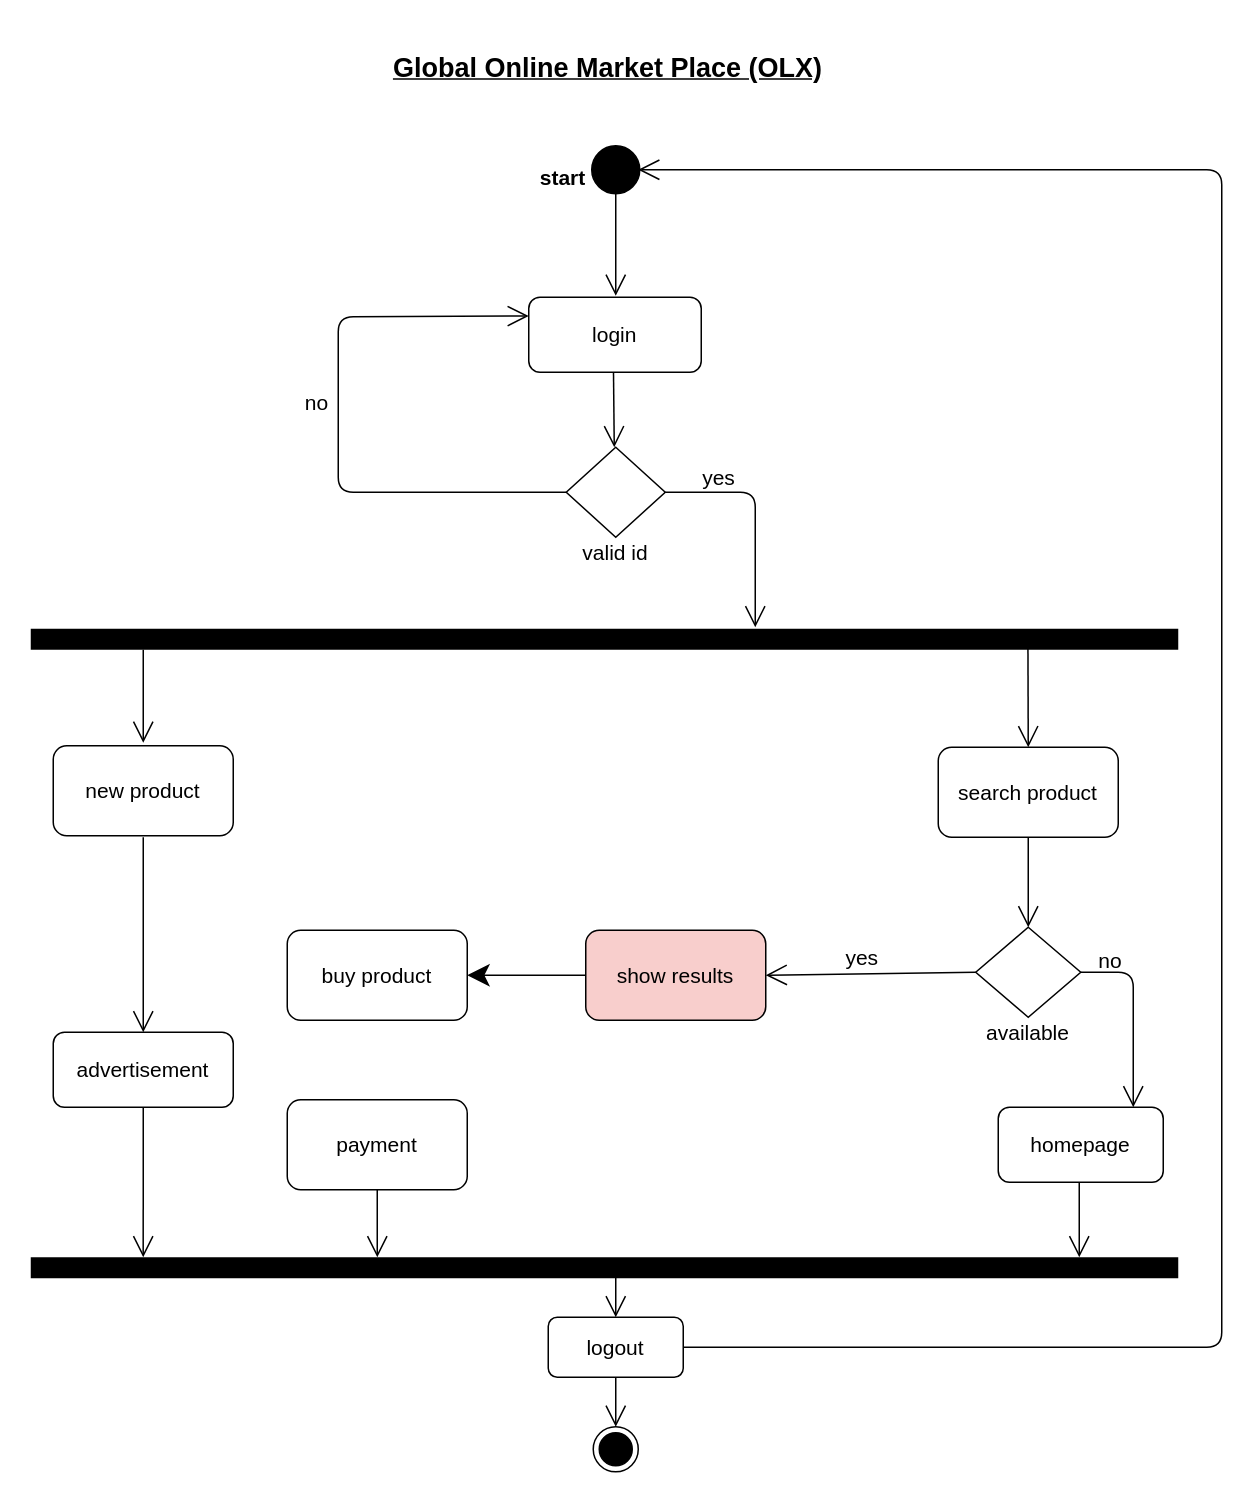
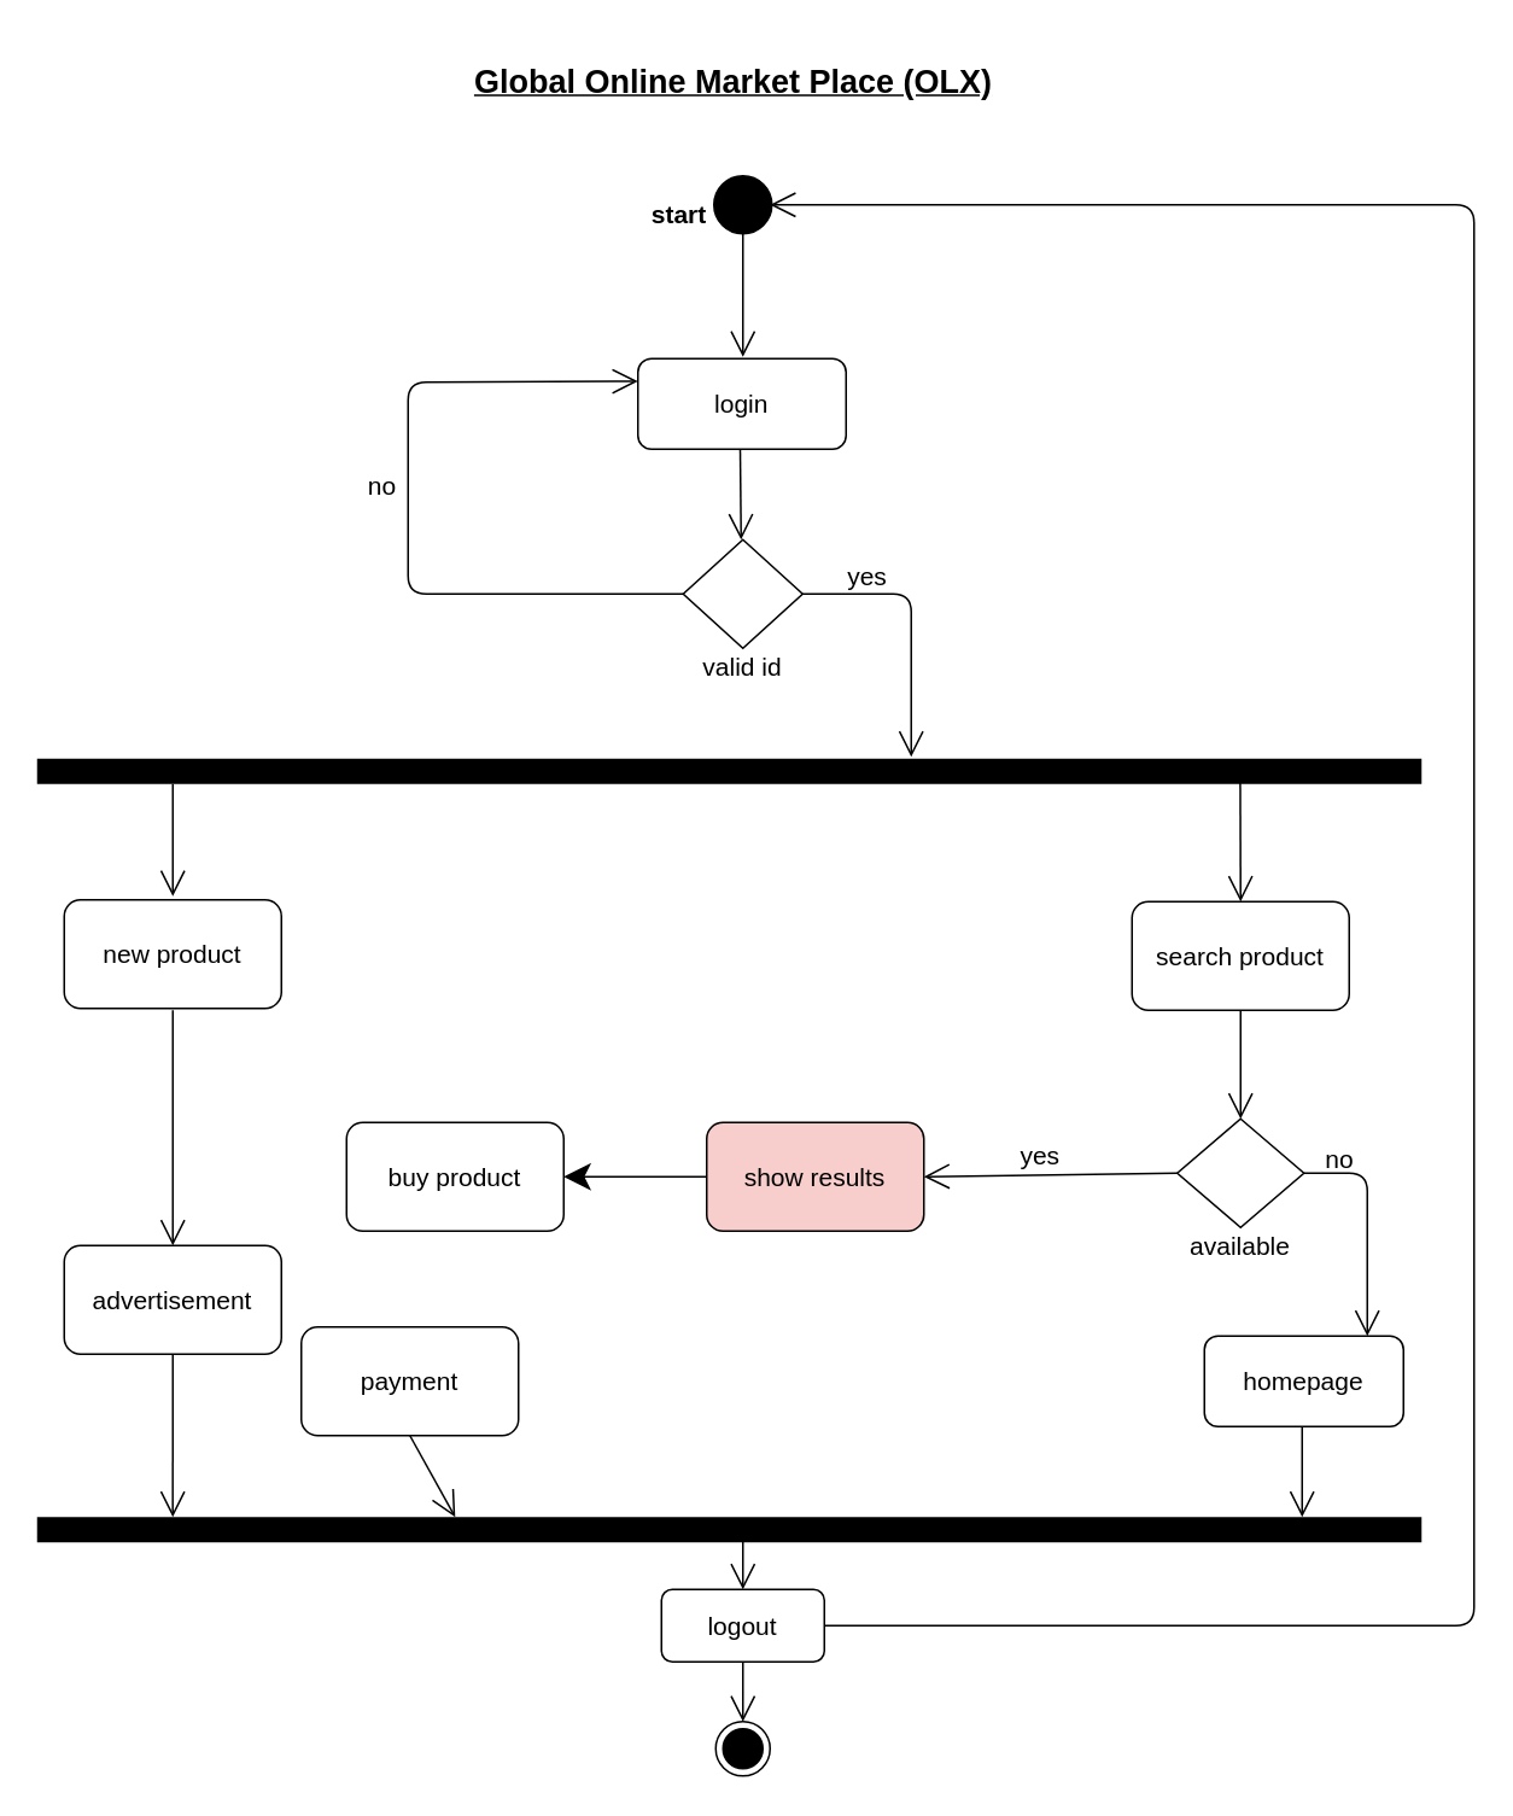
  <mxCell id="0" />
  <mxCell id="1" parent="0" />
  <mxCell id="2" value="&lt;span style=&quot;text-align: left&quot;&gt;&lt;font style=&quot;font-size: 18px&quot;&gt;&lt;b&gt;&lt;u&gt;Global Online Market Place (OLX)&lt;/u&gt;&lt;/b&gt;&lt;/font&gt;&lt;/span&gt;" style="text;html=1;strokeColor=none;fillColor=none;align=center;verticalAlign=middle;whiteSpace=wrap;rounded=0;" vertex="1" parent="1"><mxGeometry x="255" y="20" width="300" height="50" as="geometry" /></mxCell>
  <mxCell id="3" value="" style="ellipse;html=1;shape=startState;fillColor=#000000;strokeColor=#000000;" vertex="1" parent="1"><mxGeometry x="390" y="92.5" width="40" height="40" as="geometry" /></mxCell>
  <mxCell id="4" value="" style="endArrow=open;endFill=1;endSize=12;html=1;strokeColor=#000000;exitX=0.5;exitY=0;exitDx=0;exitDy=0;" edge="1" parent="1"><mxGeometry width="160" relative="1" as="geometry"><mxPoint x="410" y="111.5" as="sourcePoint" /><mxPoint x="410" y="196.5" as="targetPoint" /></mxGeometry></mxCell>
  <mxCell id="5" value="&lt;font style=&quot;font-size: 14px&quot;&gt;&lt;b&gt;start&lt;/b&gt;&lt;/font&gt;" style="text;html=1;strokeColor=none;fillColor=none;align=center;verticalAlign=middle;whiteSpace=wrap;rounded=0;direction=south;" vertex="1" parent="1"><mxGeometry x="365" y="70" width="20" height="95" as="geometry" /></mxCell>
  <mxCell id="6" value="&lt;font style=&quot;font-size: 14px&quot;&gt;login&lt;/font&gt;" style="rounded=1;whiteSpace=wrap;html=1;strokeColor=#000000;" vertex="1" parent="1"><mxGeometry x="352" y="197.5" width="115" height="50" as="geometry" /></mxCell>
  <mxCell id="7" value="" style="endArrow=open;endFill=1;endSize=12;html=1;strokeColor=#000000;exitX=0.5;exitY=0;exitDx=0;exitDy=0;" edge="1" parent="1"><mxGeometry width="160" relative="1" as="geometry"><mxPoint x="408.5" y="247.5" as="sourcePoint" /><mxPoint x="409" y="297.5" as="targetPoint" /></mxGeometry></mxCell>
  <mxCell id="8" value="" style="endArrow=open;endFill=1;endSize=12;html=1;strokeColor=#000000;exitX=0.5;exitY=0;exitDx=0;exitDy=0;" edge="1" parent="1"><mxGeometry width="160" relative="1" as="geometry"><mxPoint x="719" y="787.5" as="sourcePoint" /><mxPoint x="719" y="837.5" as="targetPoint" /></mxGeometry></mxCell>
  <mxCell id="9" value="" style="endArrow=open;endFill=1;endSize=12;html=1;strokeColor=#000000;exitX=0;exitY=0.5;exitDx=0;exitDy=0;entryX=1;entryY=0.5;entryDx=0;entryDy=0;" edge="1" parent="1" target="27"><mxGeometry width="160" relative="1" as="geometry"><mxPoint x="650" y="647.5" as="sourcePoint" /><mxPoint x="510" y="649.5" as="targetPoint" /></mxGeometry></mxCell>
  <mxCell id="10" value="" style="endArrow=open;endFill=1;endSize=12;html=1;strokeColor=#000000;entryX=0.5;entryY=0;entryDx=0;entryDy=0;exitX=0.869;exitY=0.39;exitDx=0;exitDy=0;exitPerimeter=0;" edge="1" parent="1" source="21" target="22"><mxGeometry width="160" relative="1" as="geometry"><mxPoint x="685" y="435.5" as="sourcePoint" /><mxPoint x="705.04" y="495.5" as="targetPoint" /></mxGeometry></mxCell>
  <mxCell id="11" value="" style="endArrow=open;endFill=1;endSize=12;html=1;strokeColor=#000000;exitX=0.5;exitY=1;exitDx=0;exitDy=0;" edge="1" parent="1" source="22"><mxGeometry width="160" relative="1" as="geometry"><mxPoint x="704.5" y="557.5" as="sourcePoint" /><mxPoint x="685" y="617.5" as="targetPoint" /></mxGeometry></mxCell>
  <mxCell id="12" value="" style="endArrow=open;endFill=1;endSize=12;html=1;strokeColor=#000000;exitX=1;exitY=0.5;exitDx=0;exitDy=0;" edge="1" parent="1" source="16"><mxGeometry width="160" relative="1" as="geometry"><mxPoint x="285" y="607.5" as="sourcePoint" /><mxPoint x="755" y="737.5" as="targetPoint" /><Array as="points"><mxPoint x="755" y="647.5" /></Array></mxGeometry></mxCell>
  <mxCell id="13" value="" style="endArrow=open;endFill=1;endSize=12;html=1;strokeColor=#000000;exitX=0;exitY=0.5;exitDx=0;exitDy=0;entryX=0;entryY=0.25;entryDx=0;entryDy=0;" edge="1" parent="1" source="17" target="6"><mxGeometry width="160" relative="1" as="geometry"><mxPoint x="256.5" y="285" as="sourcePoint" /><mxPoint x="225" y="87.5" as="targetPoint" /><Array as="points"><mxPoint x="225" y="327.5" /><mxPoint x="225" y="210.5" /></Array></mxGeometry></mxCell>
  <mxCell id="14" value="" style="endArrow=open;endFill=1;endSize=12;html=1;strokeColor=#000000;" edge="1" parent="1"><mxGeometry width="160" relative="1" as="geometry"><mxPoint x="443" y="327.5" as="sourcePoint" /><mxPoint x="503" y="417.5" as="targetPoint" /><Array as="points"><mxPoint x="503" y="327.5" /></Array></mxGeometry></mxCell>
  <mxCell id="15" value="" style="endArrow=open;endFill=1;endSize=12;html=1;strokeColor=#000000;exitX=0.5;exitY=0;exitDx=0;exitDy=0;" edge="1" parent="1"><mxGeometry width="160" relative="1" as="geometry"><mxPoint x="410" y="841.5" as="sourcePoint" /><mxPoint x="410" y="877.5" as="targetPoint" /></mxGeometry></mxCell>
  <mxCell id="16" value="" style="rhombus;whiteSpace=wrap;html=1;strokeColor=#000000;" vertex="1" parent="1"><mxGeometry x="650" y="617.5" width="70" height="60" as="geometry" /></mxCell>
  <mxCell id="17" value="" style="rhombus;whiteSpace=wrap;html=1;strokeColor=#000000;" vertex="1" parent="1"><mxGeometry x="377" y="297.5" width="66" height="60" as="geometry" /></mxCell>
  <mxCell id="18" value="&lt;font style=&quot;font-size: 14px&quot;&gt;valid id&lt;/font&gt;" style="text;html=1;strokeColor=none;fillColor=none;align=center;verticalAlign=middle;whiteSpace=wrap;rounded=0;" vertex="1" parent="1"><mxGeometry x="350" y="357.5" width="120" height="20" as="geometry" /></mxCell>
  <mxCell id="19" value="&lt;span style=&quot;font-size: 14px&quot;&gt;no&lt;/span&gt;" style="text;html=1;strokeColor=none;fillColor=none;align=center;verticalAlign=middle;whiteSpace=wrap;rounded=0;" vertex="1" parent="1"><mxGeometry x="191" y="257.5" width="40" height="20" as="geometry" /></mxCell>
  <mxCell id="20" value="&lt;span style=&quot;font-size: 14px&quot;&gt;yes&lt;/span&gt;" style="text;html=1;strokeColor=none;fillColor=none;align=center;verticalAlign=middle;whiteSpace=wrap;rounded=0;" vertex="1" parent="1"><mxGeometry x="449" y="307.5" width="60" height="20" as="geometry" /></mxCell>
  <mxCell id="21" value="" style="line;strokeWidth=14;fillColor=none;align=left;verticalAlign=middle;spacingTop=-1;spacingLeft=3;spacingRight=3;rotatable=0;labelPosition=right;points=[];portConstraint=eastwest;" vertex="1" parent="1"><mxGeometry x="20" y="415.5" width="765" height="20" as="geometry" /></mxCell>
  <mxCell id="22" value="&lt;font style=&quot;font-size: 14px&quot;&gt;search product&lt;/font&gt;" style="rounded=1;whiteSpace=wrap;html=1;strokeColor=#000000;strokeWidth=1;" vertex="1" parent="1"><mxGeometry x="625" y="497.5" width="120" height="60" as="geometry" /></mxCell>
  <mxCell id="23" value="&lt;font style=&quot;font-size: 14px&quot;&gt;homepage&lt;/font&gt;" style="rounded=1;whiteSpace=wrap;html=1;strokeColor=#000000;strokeWidth=1;" vertex="1" parent="1"><mxGeometry x="665" y="737.5" width="110" height="50" as="geometry" /></mxCell>
  <mxCell id="24" value="&lt;font style=&quot;font-size: 14px&quot;&gt;no&lt;/font&gt;" style="text;html=1;strokeColor=none;fillColor=none;align=center;verticalAlign=middle;whiteSpace=wrap;rounded=0;" vertex="1" parent="1"><mxGeometry x="720" y="629.5" width="40" height="20" as="geometry" /></mxCell>
  <mxCell id="25" value="&lt;font style=&quot;font-size: 14px&quot;&gt;available&lt;/font&gt;" style="text;html=1;strokeColor=none;fillColor=none;align=center;verticalAlign=middle;whiteSpace=wrap;rounded=0;" vertex="1" parent="1"><mxGeometry x="611" y="677.5" width="148" height="20" as="geometry" /></mxCell>
  <mxCell id="26" value="&lt;font style=&quot;font-size: 14px&quot;&gt;yes&lt;/font&gt;" style="text;html=1;strokeColor=none;fillColor=none;align=center;verticalAlign=middle;whiteSpace=wrap;rounded=0;" vertex="1" parent="1"><mxGeometry x="538" y="627.5" width="73" height="20" as="geometry" /></mxCell>
  <mxCell id="27" value="&lt;font style=&quot;font-size: 14px&quot;&gt;show results&lt;/font&gt;" style="rounded=1;whiteSpace=wrap;html=1;strokeColor=#000000;strokeWidth=1;fillColor=#f8cecc;" vertex="1" parent="1"><mxGeometry x="390" y="619.5" width="120" height="60" as="geometry" /></mxCell>
  <mxCell id="28" value="" style="line;strokeWidth=14;fillColor=none;align=left;verticalAlign=middle;spacingTop=-1;spacingLeft=3;spacingRight=3;rotatable=0;labelPosition=right;points=[];portConstraint=eastwest;" vertex="1" parent="1"><mxGeometry x="20" y="834.5" width="765" height="20" as="geometry" /></mxCell>
  <mxCell id="29" value="&lt;font style=&quot;font-size: 14px&quot;&gt;logout&lt;/font&gt;" style="rounded=1;whiteSpace=wrap;html=1;strokeColor=#000000;strokeWidth=1;" vertex="1" parent="1"><mxGeometry x="365" y="877.5" width="90" height="40" as="geometry" /></mxCell>
  <mxCell id="30" value="" style="ellipse;html=1;shape=endState;fillColor=#000000;strokeColor=#000000;" vertex="1" parent="1"><mxGeometry x="395" y="950.5" width="30" height="30" as="geometry" /></mxCell>
  <mxCell id="31" value="" style="endArrow=classic;endFill=1;endSize=12;html=1;strokeColor=#000000;exitX=0;exitY=0.5;exitDx=0;exitDy=0;entryX=1;entryY=0.5;entryDx=0;entryDy=0;" edge="1" parent="1" source="27" target="36"><mxGeometry width="160" relative="1" as="geometry"><mxPoint x="55" y="756.5" as="sourcePoint" /><mxPoint x="215" y="756.5" as="targetPoint" /></mxGeometry></mxCell>
  <mxCell id="32" value="" style="endArrow=open;endFill=1;endSize=12;html=1;strokeColor=#000000;exitX=0.5;exitY=1;exitDx=0;exitDy=0;entryX=0.302;entryY=0.15;entryDx=0;entryDy=0;entryPerimeter=0;" edge="1" parent="1" source="37" target="28"><mxGeometry width="160" relative="1" as="geometry"><mxPoint x="35" y="897" as="sourcePoint" /><mxPoint x="195" y="897" as="targetPoint" /></mxGeometry></mxCell>
  <mxCell id="33" value="" style="endArrow=open;endFill=1;endSize=12;html=1;strokeColor=#000000;entryX=0.5;entryY=0;entryDx=0;entryDy=0;" edge="1" parent="1"><mxGeometry width="160" relative="1" as="geometry"><mxPoint x="95" y="432.5" as="sourcePoint" /><mxPoint x="95" y="494.5" as="targetPoint" /></mxGeometry></mxCell>
  <mxCell id="34" value="" style="endArrow=open;endFill=1;endSize=12;html=1;strokeColor=#000000;exitX=1;exitY=0.5;exitDx=0;exitDy=0;" edge="1" parent="1" source="29"><mxGeometry width="160" relative="1" as="geometry"><mxPoint x="434" y="959.5" as="sourcePoint" /><mxPoint x="425" y="112.5" as="targetPoint" /><Array as="points"><mxPoint x="814" y="897.5" /><mxPoint x="814" y="177.5" /><mxPoint x="814" y="112.5" /></Array></mxGeometry></mxCell>
  <mxCell id="35" value="" style="endArrow=open;endFill=1;endSize=12;html=1;strokeColor=#000000;exitX=0.5;exitY=1;exitDx=0;exitDy=0;entryX=0.5;entryY=0;entryDx=0;entryDy=0;" edge="1" parent="1" source="29" target="30"><mxGeometry width="160" relative="1" as="geometry"><mxPoint x="177" y="947" as="sourcePoint" /><mxPoint x="337" y="947" as="targetPoint" /></mxGeometry></mxCell>
  <mxCell id="36" value="&lt;font style=&quot;font-size: 14px&quot;&gt;buy product&lt;/font&gt;" style="rounded=1;whiteSpace=wrap;html=1;strokeColor=#000000;strokeWidth=1;" vertex="1" parent="1"><mxGeometry x="191" y="619.5" width="120" height="60" as="geometry" /></mxCell>
- <mxCell id="37" value="&lt;span style=&quot;font-size: 14px&quot;&gt;payment&lt;/span&gt;" style="rounded=1;whiteSpace=wrap;html=1;strokeColor=#000000;strokeWidth=1;" vertex="1" parent="1"><mxGeometry x="191" y="732.5" width="120" height="60" as="geometry" /></mxCell>
+ <mxCell id="37" value="&lt;span style=&quot;font-size: 14px&quot;&gt;payment&lt;/span&gt;" style="rounded=1;whiteSpace=wrap;html=1;strokeColor=#000000;strokeWidth=1;" vertex="1" parent="1"><mxGeometry x="166" y="732.5" width="120" height="60" as="geometry" /></mxCell>
  <mxCell id="38" value="&lt;font style=&quot;font-size: 14px&quot;&gt;new product&lt;/font&gt;" style="rounded=1;whiteSpace=wrap;html=1;strokeColor=#000000;strokeWidth=1;" vertex="1" parent="1"><mxGeometry x="35" y="496.5" width="120" height="60" as="geometry" /></mxCell>
- <mxCell id="39" value="&lt;font style=&quot;font-size: 14px&quot;&gt;advertisement&lt;/font&gt;" style="rounded=1;whiteSpace=wrap;html=1;strokeColor=#000000;strokeWidth=1;" vertex="1" parent="1"><mxGeometry x="35" y="687.5" width="120" height="50" as="geometry" /></mxCell>
+ <mxCell id="39" value="&lt;font style=&quot;font-size: 14px&quot;&gt;advertisement&lt;/font&gt;" style="rounded=1;whiteSpace=wrap;html=1;strokeColor=#000000;strokeWidth=1;" vertex="1" parent="1"><mxGeometry x="35" y="687.5" width="120" height="60" as="geometry" /></mxCell>
  <mxCell id="40" value="" style="endArrow=open;endFill=1;endSize=12;html=1;strokeColor=#000000;entryX=0.5;entryY=0;entryDx=0;entryDy=0;" edge="1" parent="1" target="39"><mxGeometry width="160" relative="1" as="geometry"><mxPoint x="95" y="557.5" as="sourcePoint" /><mxPoint x="75" y="669.5" as="targetPoint" /></mxGeometry></mxCell>
  <mxCell id="41" value="" style="endArrow=open;endFill=1;endSize=12;html=1;strokeColor=#000000;entryX=0.098;entryY=0.15;entryDx=0;entryDy=0;exitX=0.5;exitY=1;exitDx=0;exitDy=0;entryPerimeter=0;" edge="1" parent="1" source="39" target="28"><mxGeometry width="160" relative="1" as="geometry"><mxPoint x="95" y="627.5" as="sourcePoint" /><mxPoint x="95" y="689.5" as="targetPoint" /></mxGeometry></mxCell>
